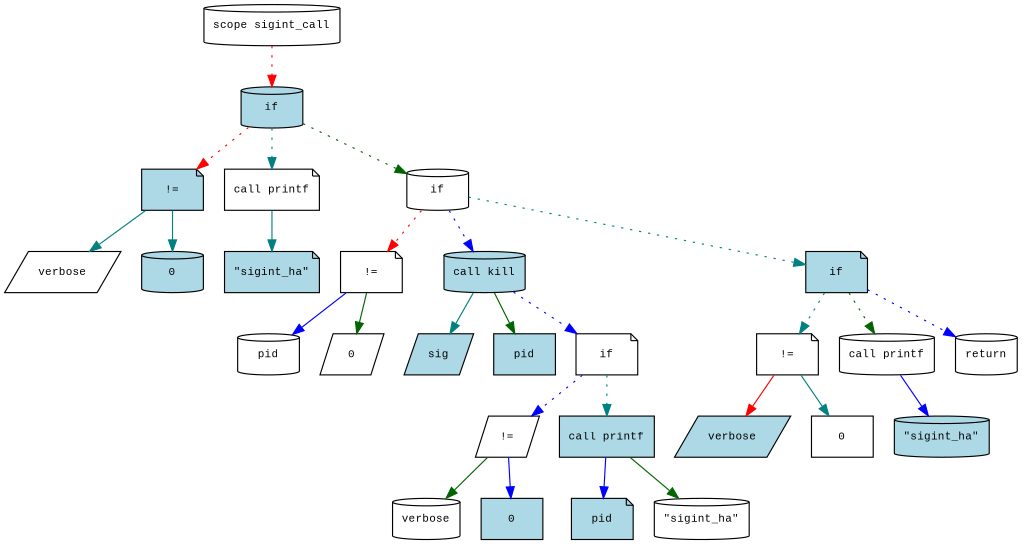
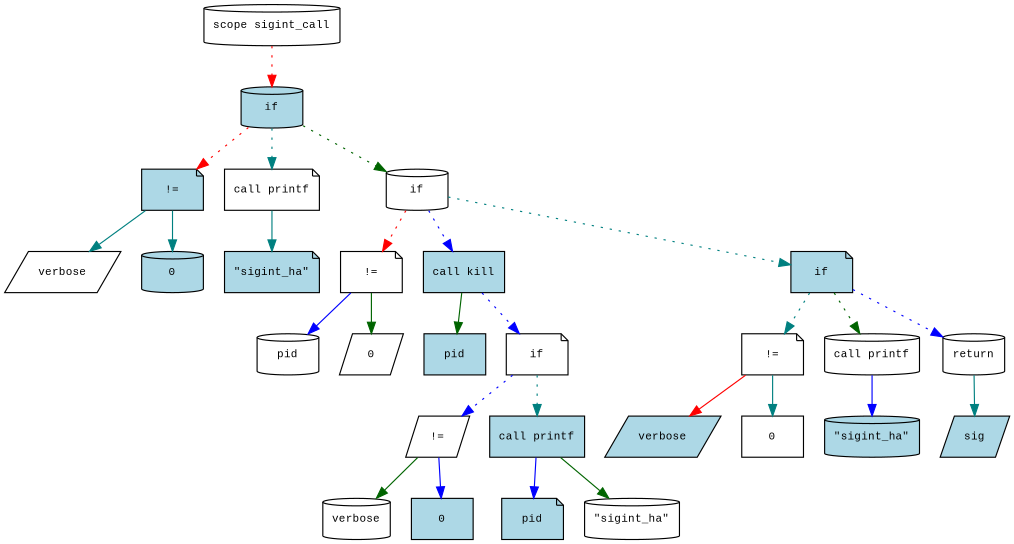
  digraph {
    fontname="Times New Roman"
    fontsize=10
    node [fillcolor=white fontname="Courier New" fontsize=10 shape=cylinder style=filled]
    edge [color=teal fontname="Times New Roman" fontsize=10]
    n1 [label="scope sigint_call"]
    n2 [fillcolor=lightblue label=if]
    n3 [fillcolor=lightblue label="!=" shape=note]
    n4 [label="call printf" shape=note]
    n5 [label=if]
    n6 [label=verbose shape=parallelogram]
    n7 [fillcolor=lightblue label=0]
    n8 [fillcolor=lightblue label="\"sigint_ha\"" shape=note]
    n9 [label="!=" shape=note]
-   n10 [fillcolor=lightblue label="call kill"]
+   n10 [fillcolor=lightblue label="call kill" shape=box]
    n11 [fillcolor=lightblue label=if shape=note]
    n12 [label=pid]
    n13 [label=0 shape=parallelogram]
    n14 [fillcolor=lightblue label=sig shape=parallelogram]
    n15 [fillcolor=lightblue label=pid shape=box]
    n16 [label=if shape=note]
    n17 [label="!=" shape=note]
    n18 [label="call printf"]
    n19 [label=return]
    n20 [label="!=" shape=parallelogram]
    n21 [fillcolor=lightblue label="call printf" shape=box]
    n22 [label=verbose]
    n23 [fillcolor=lightblue label=0 shape=box]
    n24 [fillcolor=lightblue label=pid shape=note]
    n25 [label="\"sigint_ha\""]
    n26 [fillcolor=lightblue label=verbose shape=parallelogram]
    n27 [label=0 shape=box]
    n28 [fillcolor=lightblue label="\"sigint_ha\""]
    n1 -> n2 [color=red style=dotted]
    n2 -> n3 [color=red style=dotted]
    n2 -> n4 [style=dotted]
    n2 -> n5 [color=darkgreen style=dotted]
    n3 -> n6
    n3 -> n7
    n4 -> n8
    n5 -> n9 [color=red style=dotted]
    n5 -> n10 [color=blue style=dotted]
    n5 -> n11 [style=dotted]
    n9 -> n12 [color=blue]
    n9 -> n13 [color=darkgreen]
-   n10 -> n14
+   n19 -> n14
    n10 -> n15 [color=darkgreen]
    n10 -> n16 [color=blue style=dotted]
    n11 -> n17 [style=dotted]
    n11 -> n18 [color=darkgreen style=dotted]
    n11 -> n19 [color=blue style=dotted]
    n16 -> n20 [color=blue style=dotted]
    n16 -> n21 [style=dotted]
    n17 -> n26 [color=red]
    n17 -> n27
    n18 -> n28 [color=blue]
    n20 -> n22 [color=darkgreen]
    n20 -> n23 [color=blue]
    n21 -> n24 [color=blue]
    n21 -> n25 [color=darkgreen]
  }
